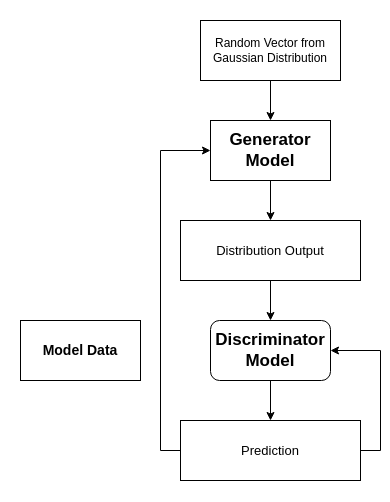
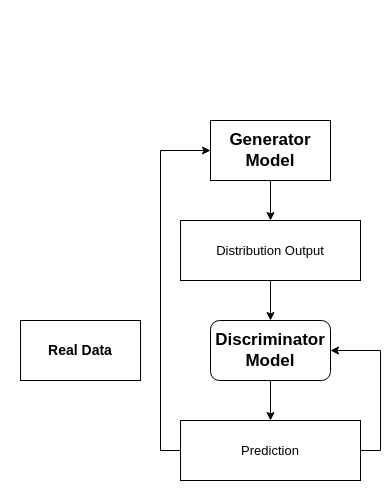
  <mxCell id="0" />
  <mxCell id="1" parent="0" />
- <mxCell id="2" style="edgeStyle=orthogonalEdgeStyle;rounded=0;orthogonalLoop=1;jettySize=auto;html=1;exitX=0.5;exitY=1;exitDx=0;exitDy=0;entryX=0.5;entryY=0;entryDx=0;entryDy=0;" parent="1" source="3" target="5" edge="1"><mxGeometry relative="1" as="geometry" /></mxCell>
- <mxCell id="3" value="Random Vector from Gaussian Distribution" style="rounded=0;whiteSpace=wrap;html=1;" parent="1" vertex="1"><mxGeometry x="200" y="20" width="140" height="60" as="geometry" /></mxCell>
  <mxCell id="4" style="edgeStyle=orthogonalEdgeStyle;rounded=0;orthogonalLoop=1;jettySize=auto;html=1;exitX=0.5;exitY=1;exitDx=0;exitDy=0;entryX=0.5;entryY=0;entryDx=0;entryDy=0;" parent="1" source="5" target="7" edge="1"><mxGeometry relative="1" as="geometry" /></mxCell>
  <mxCell id="5" value="&lt;h3&gt;&lt;b&gt;&lt;font style=&quot;font-size: 17px&quot;&gt;Generator Model&lt;/font&gt;&lt;/b&gt;&lt;/h3&gt;" style="rounded=0;whiteSpace=wrap;html=1;" parent="1" vertex="1"><mxGeometry x="210" y="120" width="120" height="60" as="geometry" /></mxCell>
  <mxCell id="6" style="edgeStyle=orthogonalEdgeStyle;rounded=0;orthogonalLoop=1;jettySize=auto;html=1;exitX=0.5;exitY=1;exitDx=0;exitDy=0;entryX=0.5;entryY=0;entryDx=0;entryDy=0;" parent="1" source="7" target="9" edge="1"><mxGeometry relative="1" as="geometry"><mxPoint x="270" y="320" as="targetPoint" /></mxGeometry></mxCell>
  <mxCell id="7" value="&lt;font style=&quot;font-size: 13px&quot;&gt;Distribution Output&lt;/font&gt;" style="rounded=0;whiteSpace=wrap;html=1;" parent="1" vertex="1"><mxGeometry x="180" y="220" width="180" height="60" as="geometry" /></mxCell>
  <mxCell id="8" style="edgeStyle=orthogonalEdgeStyle;rounded=0;orthogonalLoop=1;jettySize=auto;html=1;exitX=0.5;exitY=1;exitDx=0;exitDy=0;entryX=0.5;entryY=0;entryDx=0;entryDy=0;" parent="1" source="9" target="12" edge="1"><mxGeometry relative="1" as="geometry" /></mxCell>
  <mxCell id="9" value="&lt;h3&gt;&lt;b&gt;&lt;font style=&quot;font-size: 17px&quot;&gt;Discriminator Model&lt;/font&gt;&lt;/b&gt;&lt;/h3&gt;" style="whiteSpace=wrap;html=1;rounded=1;" parent="1" vertex="1"><mxGeometry x="210" y="320" width="120" height="60" as="geometry" /></mxCell>
  <mxCell id="10" style="edgeStyle=orthogonalEdgeStyle;rounded=0;orthogonalLoop=1;jettySize=auto;html=1;exitX=1;exitY=0.5;exitDx=0;exitDy=0;entryX=1;entryY=0.5;entryDx=0;entryDy=0;" parent="1" source="12" target="9" edge="1"><mxGeometry relative="1" as="geometry" /></mxCell>
  <mxCell id="11" style="edgeStyle=orthogonalEdgeStyle;rounded=0;orthogonalLoop=1;jettySize=auto;html=1;exitX=0;exitY=0.5;exitDx=0;exitDy=0;entryX=0;entryY=0.5;entryDx=0;entryDy=0;" parent="1" source="12" target="5" edge="1"><mxGeometry relative="1" as="geometry" /></mxCell>
  <mxCell id="12" value="&lt;font style=&quot;font-size: 13px&quot;&gt;Prediction&lt;/font&gt;" style="rounded=0;whiteSpace=wrap;html=1;" parent="1" vertex="1"><mxGeometry x="180" y="420" width="180" height="60" as="geometry" /></mxCell>
- <mxCell id="13" value="&lt;b&gt;&lt;font style=&quot;font-size: 14px&quot;&gt;Model Data&lt;/font&gt;&lt;/b&gt;" style="rounded=0;whiteSpace=wrap;html=1;" parent="1" vertex="1"><mxGeometry x="20" y="320" width="120" height="60" as="geometry" /></mxCell>
+ <mxCell id="13" value="&lt;b&gt;&lt;font style=&quot;font-size: 14px&quot;&gt;Real Data&lt;/font&gt;&lt;/b&gt;" style="rounded=0;whiteSpace=wrap;html=1;" parent="1" vertex="1"><mxGeometry x="20" y="320" width="120" height="60" as="geometry" /></mxCell>
